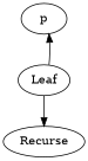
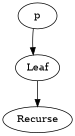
  digraph {
    p [texlbl="$\times$"]
    n2 [label=Leaf]
    n3 [label=Recurse]
-   n2 -> p
+   p -> n2
    n2 -> n3
  }
